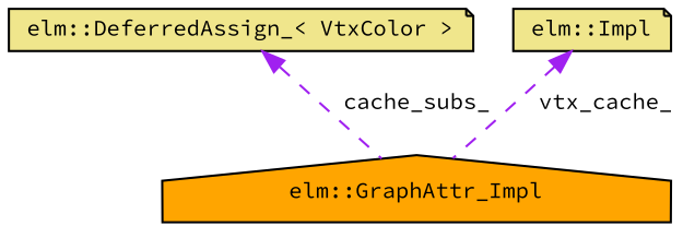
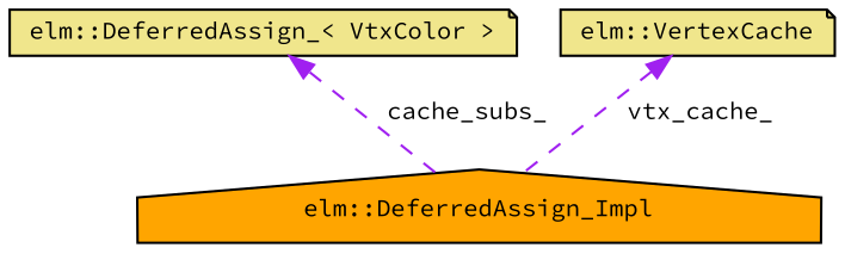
  digraph {
    fontname="Source Code Pro"
    node [color=black fillcolor=khaki fontname="Source Code Pro" fontsize=10 shape=note style=filled]
    edge [color=purple dir=back fontname="Source Code Pro" fontsize=10 labelfontname=Helvetica labelfontsize=10 style=dashed]
-   n1 [fillcolor=orange fontcolor=black height=0.2 label="elm::GraphAttr_Impl" shape=house width=0.4]
+   n1 [fillcolor=orange fontcolor=black height=0.2 label="elm::DeferredAssign_Impl" shape=house width=0.4]
    n2 [height=0.2 label="elm::DeferredAssign_\< VtxColor \>" width=0.4]
-   n3 [height=0.2 label="elm::Impl" width=0.4]
+   n3 [height=0.2 label="elm::VertexCache" width=0.4]
    n2 -> n1 [label=" cache_subs_"]
    n3 -> n1 [label=" vtx_cache_"]
  }
